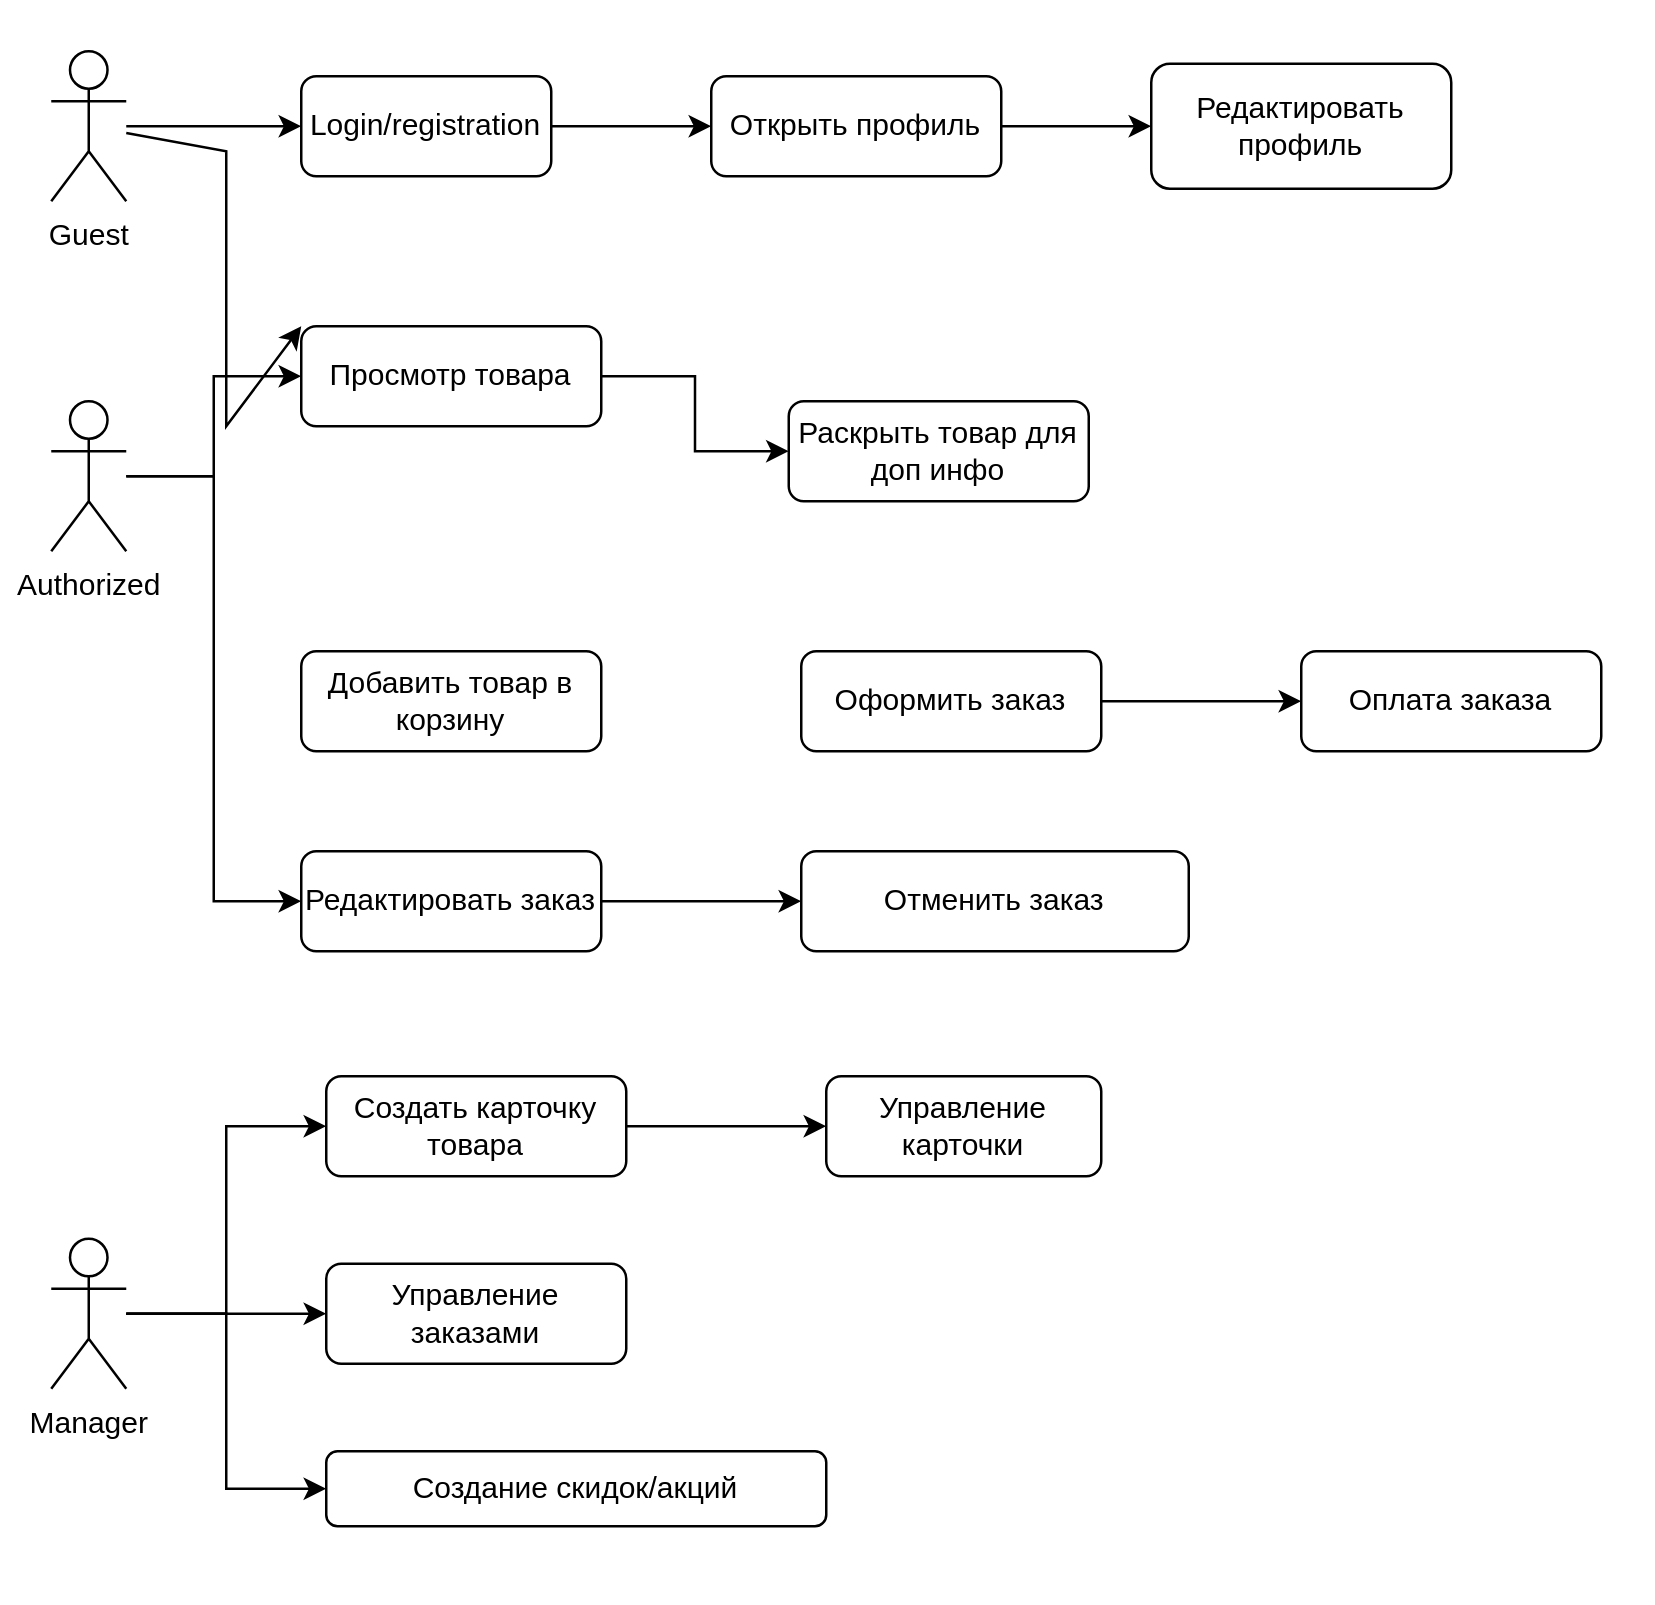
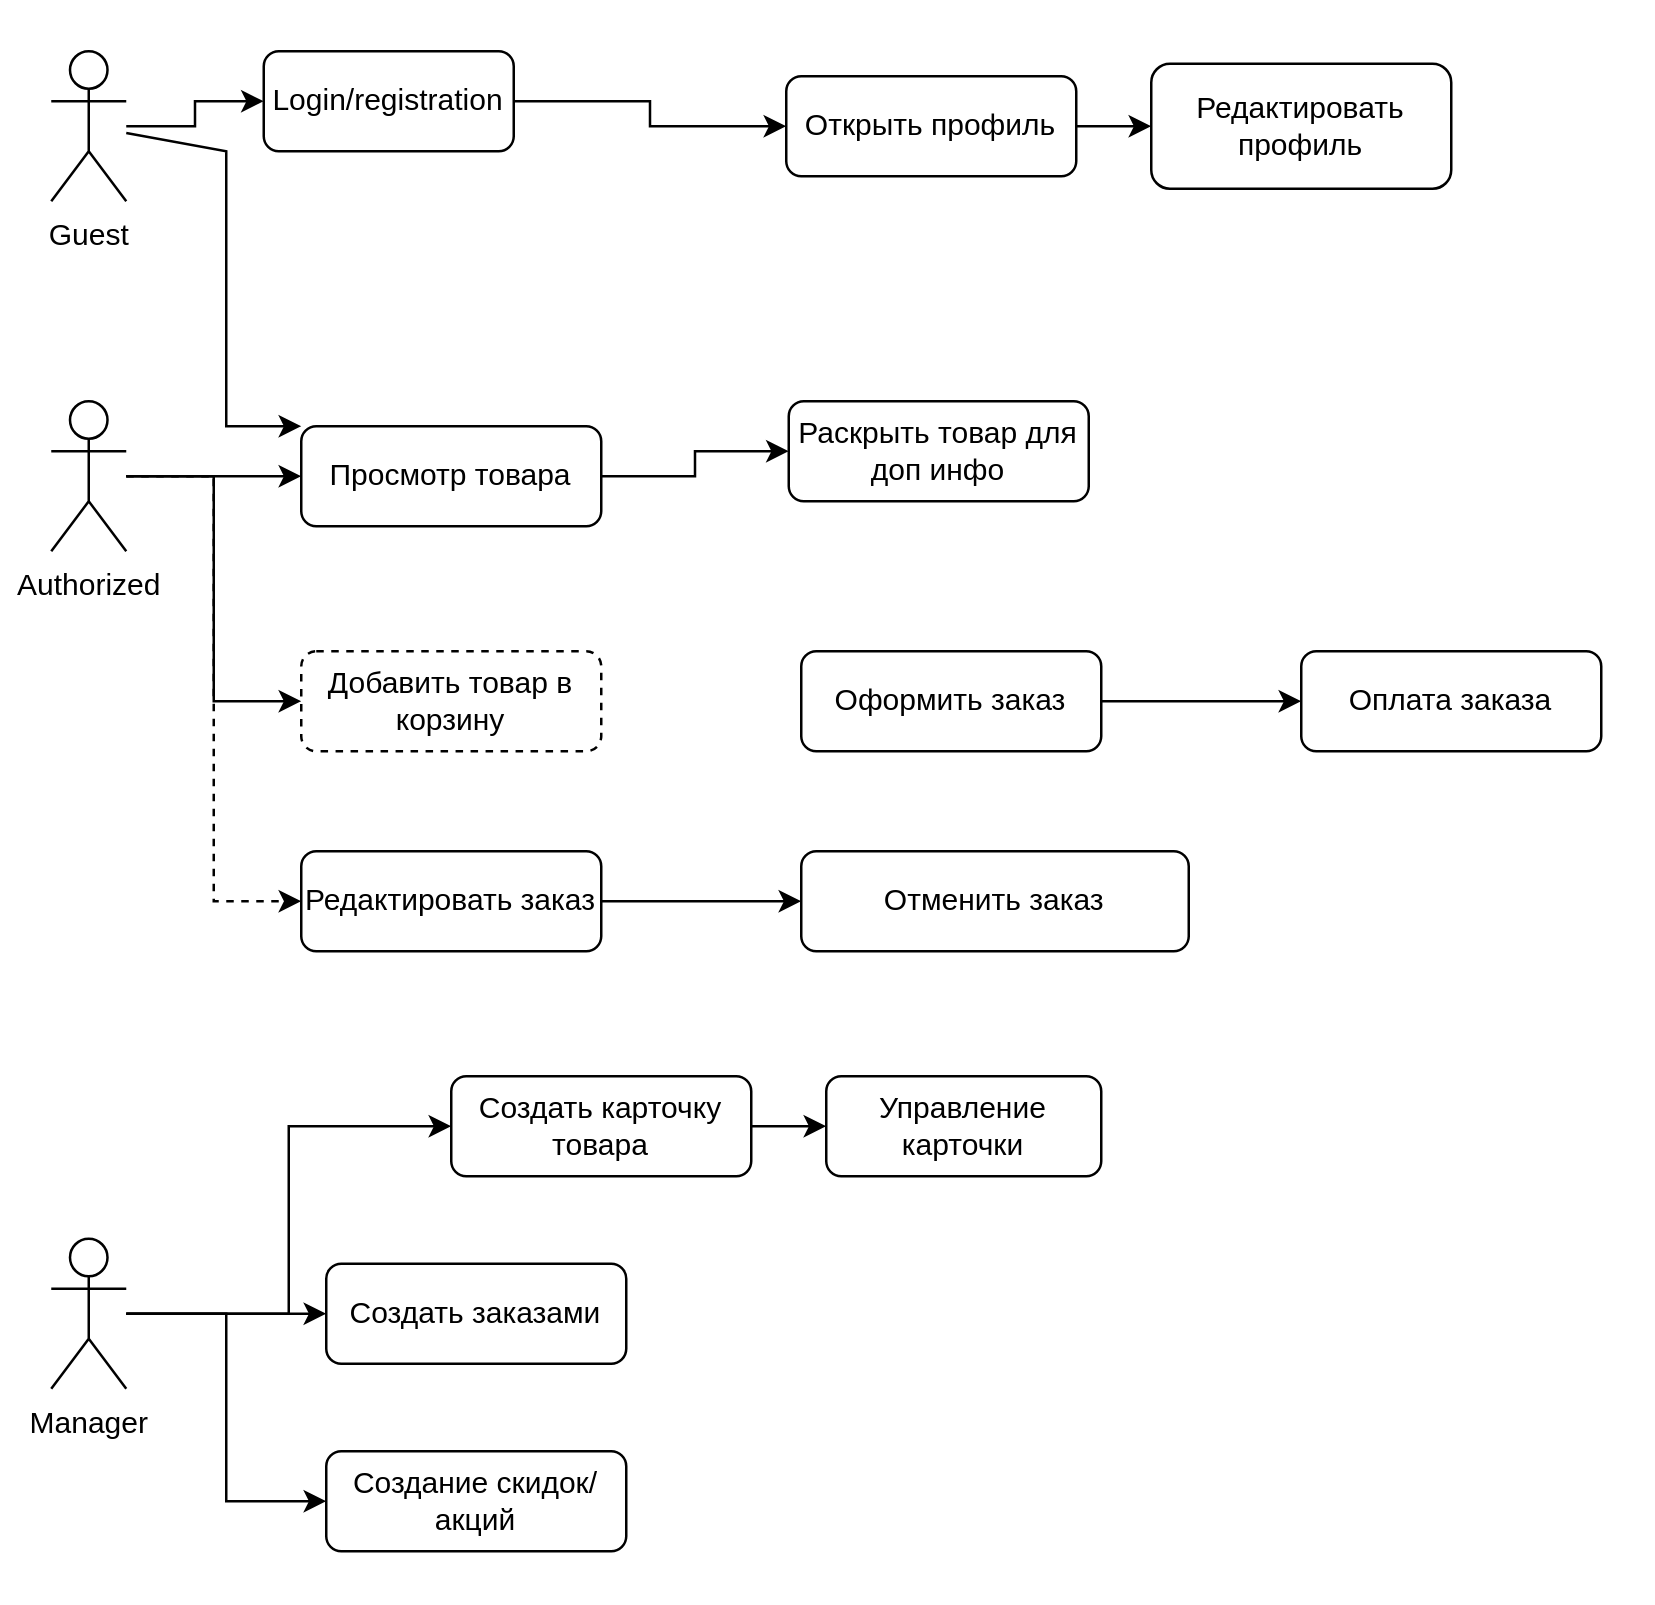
  <mxCell id="0" />
  <mxCell id="1" parent="0" />
  <mxCell id="2" style="edgeStyle=orthogonalEdgeStyle;rounded=0;orthogonalLoop=1;jettySize=auto;html=1;entryX=0;entryY=0.5;entryDx=0;entryDy=0;" edge="1" parent="1" source="3" target="13"><mxGeometry relative="1" as="geometry" /></mxCell>
  <mxCell id="3" value="Guest" style="shape=umlActor;verticalLabelPosition=bottom;verticalAlign=top;html=1;outlineConnect=0;" vertex="1" parent="1"><mxGeometry x="20" y="20" width="30" height="60" as="geometry" /></mxCell>
  <mxCell id="4" style="edgeStyle=orthogonalEdgeStyle;rounded=0;orthogonalLoop=1;jettySize=auto;html=1;entryX=0;entryY=0.5;entryDx=0;entryDy=0;" edge="1" parent="1" source="7" target="18"><mxGeometry relative="1" as="geometry" /></mxCell>
- <mxCell id="6" style="edgeStyle=orthogonalEdgeStyle;rounded=0;orthogonalLoop=1;jettySize=auto;html=1;entryX=0;entryY=0.5;entryDx=0;entryDy=0;" edge="1" parent="1" source="7" target="26"><mxGeometry relative="1" as="geometry" /></mxCell>
+ <mxCell id="5" style="edgeStyle=orthogonalEdgeStyle;rounded=0;orthogonalLoop=1;jettySize=auto;html=1;entryX=0;entryY=0.5;entryDx=0;entryDy=0;" edge="1" parent="1" source="7" target="20"><mxGeometry relative="1" as="geometry" /></mxCell>
+ <mxCell id="6" style="edgeStyle=orthogonalEdgeStyle;rounded=0;orthogonalLoop=1;jettySize=auto;html=1;entryX=0;entryY=0.5;entryDx=0;entryDy=0;dashed=1;" edge="1" parent="1" source="7" target="26"><mxGeometry relative="1" as="geometry" /></mxCell>
  <mxCell id="7" value="Authorized" style="shape=umlActor;verticalLabelPosition=bottom;verticalAlign=top;html=1;outlineConnect=0;" vertex="1" parent="1"><mxGeometry x="20" y="160" width="30" height="60" as="geometry" /></mxCell>
  <mxCell id="8" style="edgeStyle=orthogonalEdgeStyle;rounded=0;orthogonalLoop=1;jettySize=auto;html=1;" edge="1" parent="1" source="11" target="30"><mxGeometry relative="1" as="geometry" /></mxCell>
  <mxCell id="9" style="edgeStyle=orthogonalEdgeStyle;rounded=0;orthogonalLoop=1;jettySize=auto;html=1;entryX=0;entryY=0.5;entryDx=0;entryDy=0;" edge="1" parent="1" source="11" target="29"><mxGeometry relative="1" as="geometry" /></mxCell>
  <mxCell id="10" style="edgeStyle=orthogonalEdgeStyle;rounded=0;orthogonalLoop=1;jettySize=auto;html=1;entryX=0;entryY=0.5;entryDx=0;entryDy=0;" edge="1" parent="1" source="11" target="31"><mxGeometry relative="1" as="geometry" /></mxCell>
  <mxCell id="11" value="Manager" style="shape=umlActor;verticalLabelPosition=bottom;verticalAlign=top;html=1;outlineConnect=0;" vertex="1" parent="1"><mxGeometry x="20" y="495" width="30" height="60" as="geometry" /></mxCell>
  <mxCell id="12" value="" style="edgeStyle=orthogonalEdgeStyle;rounded=0;orthogonalLoop=1;jettySize=auto;html=1;" edge="1" parent="1" source="13" target="15"><mxGeometry relative="1" as="geometry" /></mxCell>
- <mxCell id="13" value="Login/registration" style="rounded=1;whiteSpace=wrap;html=1;" vertex="1" parent="1"><mxGeometry x="120" y="30" width="100" height="40" as="geometry" /></mxCell>
+ <mxCell id="13" value="Login/registration" style="rounded=1;whiteSpace=wrap;html=1;" vertex="1" parent="1"><mxGeometry x="105" y="20" width="100" height="40" as="geometry" /></mxCell>
  <mxCell id="14" value="" style="edgeStyle=orthogonalEdgeStyle;rounded=0;orthogonalLoop=1;jettySize=auto;html=1;" edge="1" parent="1" source="15" target="16"><mxGeometry relative="1" as="geometry" /></mxCell>
- <mxCell id="15" value="Открыть профиль" style="whiteSpace=wrap;html=1;rounded=1;" vertex="1" parent="1"><mxGeometry x="284" y="30" width="116" height="40" as="geometry" /></mxCell>
+ <mxCell id="15" value="Открыть профиль" style="whiteSpace=wrap;html=1;rounded=1;" vertex="1" parent="1"><mxGeometry x="314" y="30" width="116" height="40" as="geometry" /></mxCell>
  <mxCell id="16" value="Редактировать профиль" style="whiteSpace=wrap;html=1;rounded=1;" vertex="1" parent="1"><mxGeometry x="460" y="25" width="120" height="50" as="geometry" /></mxCell>
  <mxCell id="17" value="" style="edgeStyle=orthogonalEdgeStyle;rounded=0;orthogonalLoop=1;jettySize=auto;html=1;" edge="1" parent="1" source="18" target="19"><mxGeometry relative="1" as="geometry" /></mxCell>
- <mxCell id="18" value="Просмотр товара" style="rounded=1;whiteSpace=wrap;html=1;" vertex="1" parent="1"><mxGeometry x="120" y="130" width="120" height="40" as="geometry" /></mxCell>
+ <mxCell id="18" value="Просмотр товара" style="rounded=1;whiteSpace=wrap;html=1;" vertex="1" parent="1"><mxGeometry x="120" y="170" width="120" height="40" as="geometry" /></mxCell>
  <mxCell id="19" value="Раскрыть товар для доп инфо" style="whiteSpace=wrap;html=1;rounded=1;" vertex="1" parent="1"><mxGeometry x="315" y="160" width="120" height="40" as="geometry" /></mxCell>
- <mxCell id="20" value="Добавить товар в корзину" style="rounded=1;whiteSpace=wrap;html=1;" vertex="1" parent="1"><mxGeometry x="120" y="260" width="120" height="40" as="geometry" /></mxCell>
+ <mxCell id="20" value="Добавить товар в корзину" style="rounded=1;whiteSpace=wrap;html=1;dashed=1;" vertex="1" parent="1"><mxGeometry x="120" y="260" width="120" height="40" as="geometry" /></mxCell>
  <mxCell id="21" value="" style="endArrow=classic;html=1;rounded=0;entryX=0;entryY=0;entryDx=0;entryDy=0;" edge="1" parent="1" source="3" target="18"><mxGeometry width="50" height="50" relative="1" as="geometry"><mxPoint x="60" y="70" as="sourcePoint" /><mxPoint x="610" y="190" as="targetPoint" /><Array as="points"><mxPoint x="90" y="60" /><mxPoint x="90" y="170" /></Array></mxGeometry></mxCell>
  <mxCell id="22" value="" style="edgeStyle=orthogonalEdgeStyle;rounded=0;orthogonalLoop=1;jettySize=auto;html=1;" edge="1" parent="1" source="23" target="24"><mxGeometry relative="1" as="geometry" /></mxCell>
  <mxCell id="23" value="Оформить заказ" style="whiteSpace=wrap;html=1;rounded=1;" vertex="1" parent="1"><mxGeometry x="320" y="260" width="120" height="40" as="geometry" /></mxCell>
  <mxCell id="24" value="Оплата заказа" style="whiteSpace=wrap;html=1;rounded=1;" vertex="1" parent="1"><mxGeometry x="520" y="260" width="120" height="40" as="geometry" /></mxCell>
  <mxCell id="25" value="" style="edgeStyle=orthogonalEdgeStyle;rounded=0;orthogonalLoop=1;jettySize=auto;html=1;" edge="1" parent="1" source="26" target="27"><mxGeometry relative="1" as="geometry" /></mxCell>
  <mxCell id="26" value="Редактировать заказ" style="rounded=1;whiteSpace=wrap;html=1;" vertex="1" parent="1"><mxGeometry x="120" y="340" width="120" height="40" as="geometry" /></mxCell>
  <mxCell id="27" value="Отменить заказ" style="whiteSpace=wrap;html=1;rounded=1;" vertex="1" parent="1"><mxGeometry x="320" y="340" width="155" height="40" as="geometry" /></mxCell>
  <mxCell id="28" value="" style="edgeStyle=orthogonalEdgeStyle;rounded=0;orthogonalLoop=1;jettySize=auto;html=1;" edge="1" parent="1" source="29" target="32"><mxGeometry relative="1" as="geometry" /></mxCell>
- <mxCell id="29" value="Создать карточку товара" style="rounded=1;whiteSpace=wrap;html=1;" vertex="1" parent="1"><mxGeometry x="130" y="430" width="120" height="40" as="geometry" /></mxCell>
- <mxCell id="30" value="Управление заказами" style="rounded=1;whiteSpace=wrap;html=1;" vertex="1" parent="1"><mxGeometry x="130" y="505" width="120" height="40" as="geometry" /></mxCell>
- <mxCell id="31" value="Создание скидок/акций" style="rounded=1;whiteSpace=wrap;html=1;" vertex="1" parent="1"><mxGeometry x="130" y="580" width="200" height="30" as="geometry" /></mxCell>
+ <mxCell id="29" value="Создать карточку товара" style="rounded=1;whiteSpace=wrap;html=1;" vertex="1" parent="1"><mxGeometry x="180" y="430" width="120" height="40" as="geometry" /></mxCell>
+ <mxCell id="30" value="Создать заказами" style="rounded=1;whiteSpace=wrap;html=1;" vertex="1" parent="1"><mxGeometry x="130" y="505" width="120" height="40" as="geometry" /></mxCell>
+ <mxCell id="31" value="Создание скидок/акций" style="rounded=1;whiteSpace=wrap;html=1;" vertex="1" parent="1"><mxGeometry x="130" y="580" width="120" height="40" as="geometry" /></mxCell>
  <mxCell id="32" value="Управление карточки" style="whiteSpace=wrap;html=1;rounded=1;" vertex="1" parent="1"><mxGeometry x="330" y="430" width="110" height="40" as="geometry" /></mxCell>
